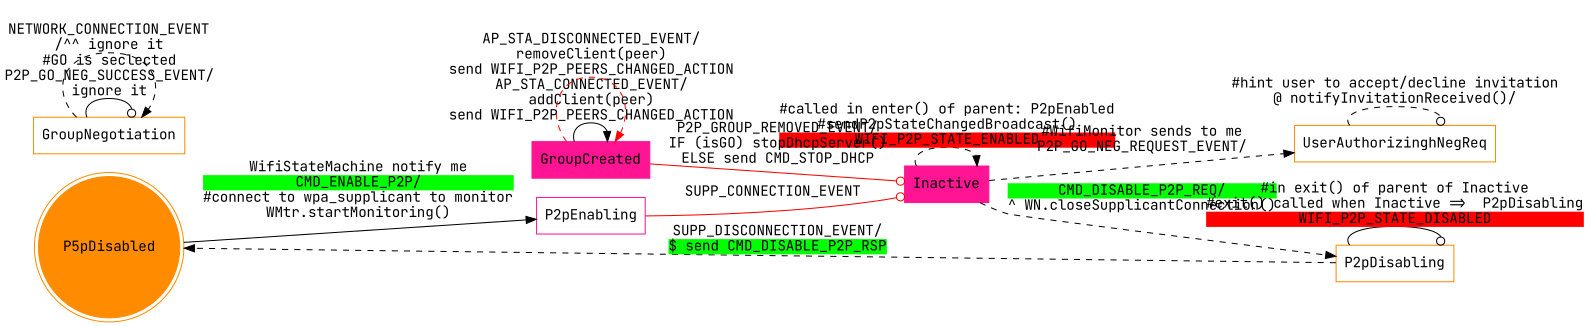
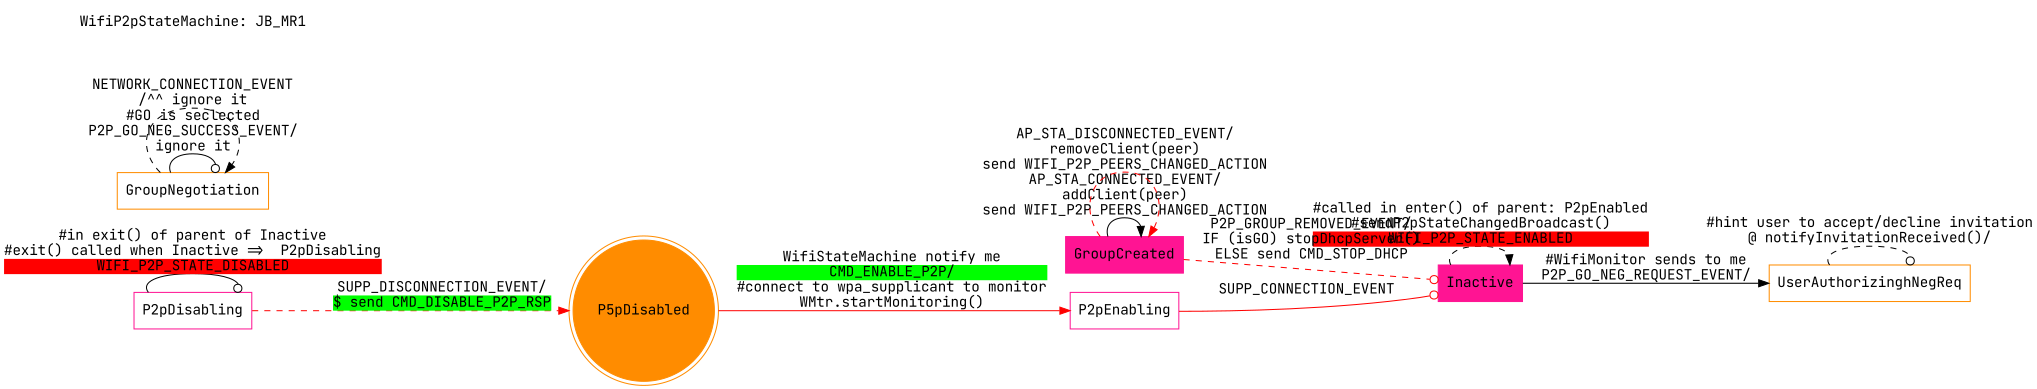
  digraph {
    fontname="JetBrains Mono"
    rankdir=LR
    node [color=darkorange fontname="JetBrains Mono" shape=record]
    edge [arrowhead=normal fontname="JetBrains Mono" style=dashed]
    n1 [label=P5pDisabled shape=doublecircle style=filled]
    P2pEnabling [color=deeppink]
    Inactive [color=deeppink style=filled]
-   P2pDisabling
+   P2pDisabling [color=deeppink]
    UserAuthorizinghNegReq
    GroupNegotiation
    GroupCreated [color=deeppink style=filled]
-   n1 -> P2pEnabling [label=<<table cellpadding="0" cellborder="0" cellspacing="0" border="0"> 			<tr>	<td>WifiStateMachine notify me</td> </tr> 			<tr>	<td bgcolor="green">CMD_ENABLE_P2P/</td> </tr> 			<tr>	<td>#connect to wpa_supplicant to monitor</td> </tr> 			<tr>	<td>WMtr.startMonitoring()</td> </tr> 		</table>> style=solid]
+   "WifiP2pStateMachine: JB_MR1" [color=deeppink shape=plaintext]
+   n1 -> P2pEnabling [label=<<table cellpadding="0" cellborder="0" cellspacing="0" border="0"> 			<tr>	<td>WifiStateMachine notify me</td> </tr> 			<tr>	<td bgcolor="green">CMD_ENABLE_P2P/</td> </tr> 			<tr>	<td>#connect to wpa_supplicant to monitor</td> </tr> 			<tr>	<td>WMtr.startMonitoring()</td> </tr> 		</table>> style=solid color=red]
    P2pEnabling -> Inactive [arrowhead=odot color=red label="SUPP_CONNECTION_EVENT " style=solid]
    Inactive -> Inactive [label=<<table cellpadding="0" cellborder="0" cellspacing="0" border="0"> 			<tr>	<td>#called in enter() of parent: P2pEnabled</td> </tr> 			<tr>	<td>#sendP2pStateChangedBroadcast()</td> </tr> 			<tr>	<td bgcolor="red">WIFI_P2P_STATE_ENABLED</td> </tr> 		</table>>]
-   Inactive -> P2pDisabling [label=<<table cellpadding="0" cellborder="0" cellspacing="0" border="0"> 			<tr>	<td bgcolor="green">CMD_DISABLE_P2P_REQ/</td> </tr> 			<tr>	<td>^ WN.closeSupplicantConnection()</td> </tr> 		</table>>]
-   Inactive -> UserAuthorizinghNegReq [label=<<table cellpadding="0" cellborder="0" cellspacing="0" border="0"> 			<tr>	<td>#WifiMonitor sends to me</td> </tr> 			<tr>	<td>P2P_GO_NEG_REQUEST_EVENT/</td> </tr> 		</table>>]
-   P2pDisabling -> n1 [label=<<table cellpadding="0" cellborder="0" cellspacing="0" border="0"> 			<tr>	<td>SUPP_DISCONNECTION_EVENT/</td> </tr> 			<tr>	<td bgcolor="green">$ send CMD_DISABLE_P2P_RSP</td> </tr>			 		</table>>]
+   Inactive -> UserAuthorizinghNegReq [label=<<table cellpadding="0" cellborder="0" cellspacing="0" border="0"> 			<tr>	<td>#WifiMonitor sends to me</td> </tr> 			<tr>	<td>P2P_GO_NEG_REQUEST_EVENT/</td> </tr> 		</table>> style=solid]
+   P2pDisabling -> n1 [label=<<table cellpadding="0" cellborder="0" cellspacing="0" border="0"> 			<tr>	<td>SUPP_DISCONNECTION_EVENT/</td> </tr> 			<tr>	<td bgcolor="green">$ send CMD_DISABLE_P2P_RSP</td> </tr>			 		</table>> color=red]
    P2pDisabling -> P2pDisabling [arrowhead=odot label=<<table cellpadding="0" cellborder="0" cellspacing="0" border="0"> 			<tr>	<td>#in exit() of parent of Inactive</td> </tr> 			<tr>	<td>#exit() called when Inactive =&gt;  P2pDisabling</td> </tr>			 			<tr>	<td bgcolor="red">WIFI_P2P_STATE_DISABLED</td> </tr> 		</table>> style=solid]
    UserAuthorizinghNegReq -> UserAuthorizinghNegReq [arrowhead=odot label=<<table cellpadding="0" cellborder="0" cellspacing="0" border="0"> 			<tr>	<td>#hint user to accept/decline invitation</td> </tr> 			<tr>	<td>@ notifyInvitationReceived()/</td> </tr> 		</table>>]
    GroupNegotiation -> GroupNegotiation [arrowhead=odot label=<<table cellpadding="0" cellborder="0" cellspacing="0" border="0"> 			<tr>	<td>#GO is seclected</td> </tr> 			<tr>	<td>P2P_GO_NEG_SUCCESS_EVENT/</td> </tr> 			<tr>	<td>ignore it</td> </tr> 		</table>> style=solid]
    GroupNegotiation -> GroupNegotiation [label="NETWORK_CONNECTION_EVENT\n /^^ ignore it "]
-   GroupCreated -> Inactive [arrowhead=odot color=red label=<<table cellpadding="0" cellborder="0" cellspacing="0" border="0"> 			<tr>	<td>P2P_GROUP_REMOVED_EVENT/</td> </tr> 			<tr>	<td>IF (isGO) stopDhcpServer()</td> </tr> 			<tr>	<td>ELSE send CMD_STOP_DHCP</td> </tr> 		</table>> style=solid]
+   GroupCreated -> Inactive [arrowhead=odot color=red label=<<table cellpadding="0" cellborder="0" cellspacing="0" border="0"> 			<tr>	<td>P2P_GROUP_REMOVED_EVENT/</td> </tr> 			<tr>	<td>IF (isGO) stopDhcpServer()</td> </tr> 			<tr>	<td>ELSE send CMD_STOP_DHCP</td> </tr> 		</table>>]
    GroupCreated -> GroupCreated [label=<<table cellpadding="0" cellborder="0" cellspacing="0" border="0"> 			<tr>	<td>AP_STA_CONNECTED_EVENT/</td> </tr> 			<tr>	<td>addClient(peer)</td> </tr> 			<tr>	<td>send WIFI_P2P_PEERS_CHANGED_ACTION</td> </tr> 		</table>> style=solid]
    GroupCreated -> GroupCreated [color=red label=<<table cellpadding="0" cellborder="0" cellspacing="0" border="0"> 			<tr>	<td>AP_STA_DISCONNECTED_EVENT/</td> </tr> 			<tr>	<td>removeClient(peer)</td> </tr> 			<tr>	<td>send WIFI_P2P_PEERS_CHANGED_ACTION</td> </tr> 		</table>>]
  }
